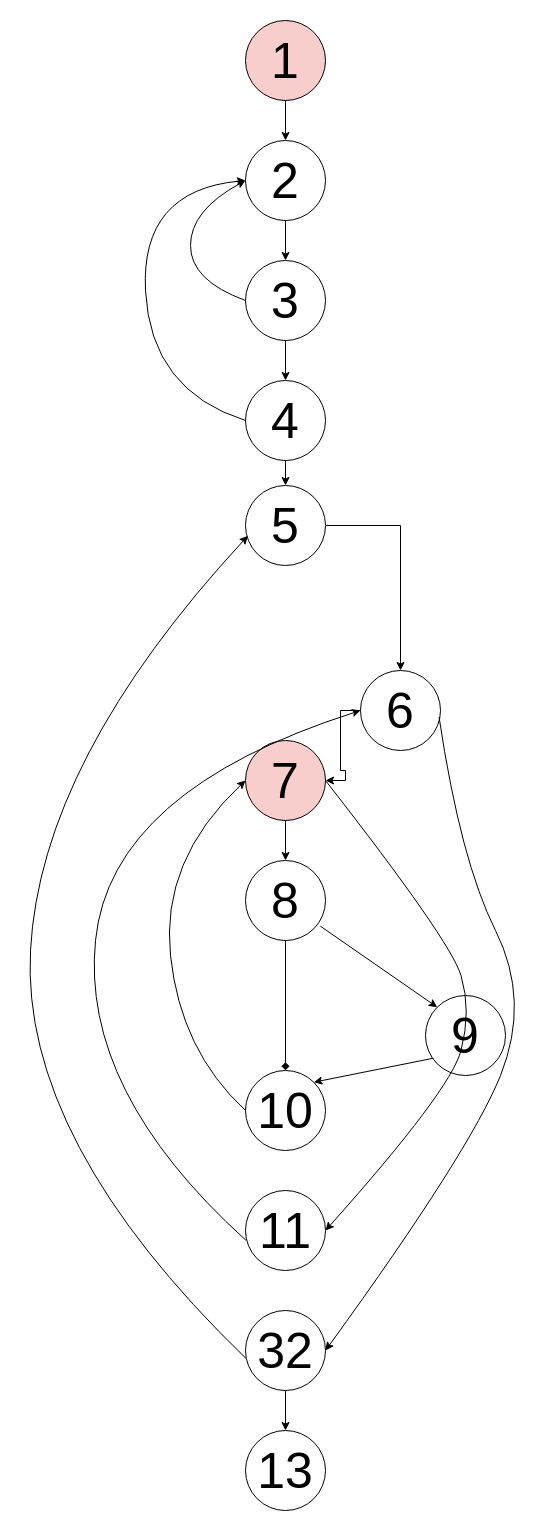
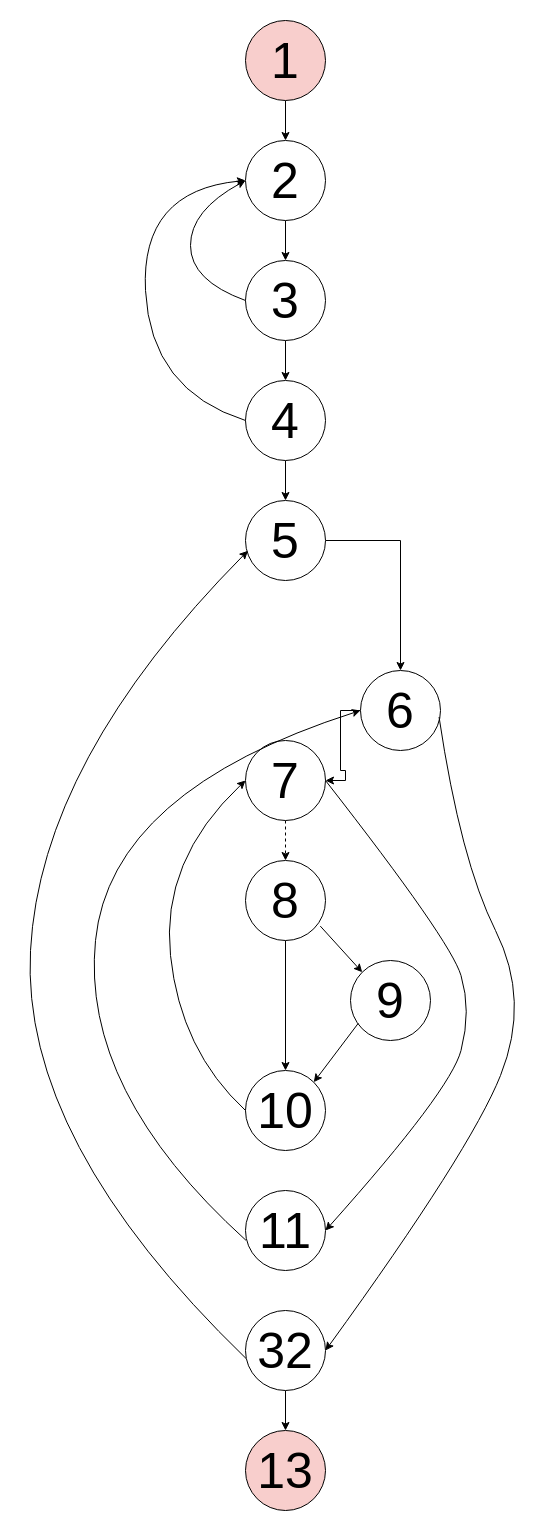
  <mxCell id="0" />
  <mxCell id="1" parent="0" />
  <mxCell id="2" value="" style="edgeStyle=orthogonalEdgeStyle;rounded=0;orthogonalLoop=1;jettySize=auto;html=1;fontSize=50;" edge="1" parent="1" source="3" target="5"><mxGeometry relative="1" as="geometry" /></mxCell>
  <mxCell id="3" value="1" style="ellipse;whiteSpace=wrap;html=1;aspect=fixed;fontSize=50;fillColor=#f8cecc;" vertex="1" parent="1"><mxGeometry x="245" y="20" width="80" height="80" as="geometry" /></mxCell>
  <mxCell id="4" value="" style="edgeStyle=orthogonalEdgeStyle;rounded=0;orthogonalLoop=1;jettySize=auto;html=1;fontSize=50;" edge="1" parent="1" source="5" target="7"><mxGeometry relative="1" as="geometry" /></mxCell>
  <mxCell id="5" value="2" style="ellipse;whiteSpace=wrap;html=1;aspect=fixed;fontSize=50;" vertex="1" parent="1"><mxGeometry x="245" y="140" width="80" height="80" as="geometry" /></mxCell>
  <mxCell id="6" value="" style="edgeStyle=orthogonalEdgeStyle;rounded=0;orthogonalLoop=1;jettySize=auto;html=1;fontSize=50;" edge="1" parent="1" source="7" target="9"><mxGeometry relative="1" as="geometry" /></mxCell>
  <mxCell id="7" value="3" style="ellipse;whiteSpace=wrap;html=1;aspect=fixed;fontSize=50;" vertex="1" parent="1"><mxGeometry x="245" y="260" width="80" height="80" as="geometry" /></mxCell>
  <mxCell id="8" value="" style="edgeStyle=orthogonalEdgeStyle;rounded=0;orthogonalLoop=1;jettySize=auto;html=1;fontSize=50;" edge="1" parent="1" source="9" target="11"><mxGeometry relative="1" as="geometry" /></mxCell>
  <mxCell id="9" value="4" style="ellipse;whiteSpace=wrap;html=1;aspect=fixed;fontSize=50;" vertex="1" parent="1"><mxGeometry x="245" y="380" width="80" height="80" as="geometry" /></mxCell>
  <mxCell id="10" value="" style="edgeStyle=orthogonalEdgeStyle;rounded=0;orthogonalLoop=1;jettySize=auto;html=1;fontSize=50;" edge="1" parent="1" source="11" target="17"><mxGeometry relative="1" as="geometry" /></mxCell>
- <mxCell id="11" value="5" style="ellipse;whiteSpace=wrap;html=1;aspect=fixed;fontSize=50;" vertex="1" parent="1"><mxGeometry x="245" y="485" width="80" height="80" as="geometry" /></mxCell>
- <mxCell id="12" value="" style="edgeStyle=orthogonalEdgeStyle;rounded=0;orthogonalLoop=1;jettySize=auto;html=1;fontSize=50;" edge="1" parent="1" source="13" target="15"><mxGeometry relative="1" as="geometry" /></mxCell>
- <mxCell id="13" value="7" style="ellipse;whiteSpace=wrap;html=1;aspect=fixed;fontSize=50;fillColor=#f8cecc;" vertex="1" parent="1"><mxGeometry x="245" y="740" width="80" height="80" as="geometry" /></mxCell>
- <mxCell id="14" style="edgeStyle=orthogonalEdgeStyle;rounded=0;orthogonalLoop=1;jettySize=auto;html=1;entryX=0.5;entryY=0;entryDx=0;entryDy=0;fontSize=50;endArrow=diamond;" edge="1" parent="1" source="15" target="19"><mxGeometry relative="1" as="geometry" /></mxCell>
+ <mxCell id="11" value="5" style="ellipse;whiteSpace=wrap;html=1;aspect=fixed;fontSize=50;" vertex="1" parent="1"><mxGeometry x="245" y="500" width="80" height="80" as="geometry" /></mxCell>
+ <mxCell id="12" value="" style="edgeStyle=orthogonalEdgeStyle;rounded=0;orthogonalLoop=1;jettySize=auto;html=1;fontSize=50;dashed=1;" edge="1" parent="1" source="13" target="15"><mxGeometry relative="1" as="geometry" /></mxCell>
+ <mxCell id="13" value="7" style="ellipse;whiteSpace=wrap;html=1;aspect=fixed;fontSize=50;" vertex="1" parent="1"><mxGeometry x="245" y="740" width="80" height="80" as="geometry" /></mxCell>
+ <mxCell id="14" style="edgeStyle=orthogonalEdgeStyle;rounded=0;orthogonalLoop=1;jettySize=auto;html=1;entryX=0.5;entryY=0;entryDx=0;entryDy=0;fontSize=50;" edge="1" parent="1" source="15" target="19"><mxGeometry relative="1" as="geometry" /></mxCell>
  <mxCell id="15" value="8" style="ellipse;whiteSpace=wrap;html=1;aspect=fixed;fontSize=50;" vertex="1" parent="1"><mxGeometry x="245" y="860" width="80" height="80" as="geometry" /></mxCell>
  <mxCell id="16" value="" style="edgeStyle=orthogonalEdgeStyle;rounded=0;orthogonalLoop=1;jettySize=auto;html=1;fontSize=50;" edge="1" parent="1" source="17" target="13"><mxGeometry relative="1" as="geometry" /></mxCell>
  <mxCell id="17" value="6" style="ellipse;whiteSpace=wrap;html=1;aspect=fixed;fontSize=50;" vertex="1" parent="1"><mxGeometry x="360" y="670" width="80" height="80" as="geometry" /></mxCell>
- <mxCell id="18" value="9" style="ellipse;whiteSpace=wrap;html=1;aspect=fixed;fontSize=50;" vertex="1" parent="1"><mxGeometry x="425" y="995" width="80" height="80" as="geometry" /></mxCell>
+ <mxCell id="18" value="9" style="ellipse;whiteSpace=wrap;html=1;aspect=fixed;fontSize=50;" vertex="1" parent="1"><mxGeometry x="350" y="960" width="80" height="80" as="geometry" /></mxCell>
  <mxCell id="19" value="10" style="ellipse;whiteSpace=wrap;html=1;aspect=fixed;fontSize=50;" vertex="1" parent="1"><mxGeometry x="245" y="1070" width="80" height="80" as="geometry" /></mxCell>
  <mxCell id="20" value="11" style="ellipse;whiteSpace=wrap;html=1;aspect=fixed;fontSize=50;" vertex="1" parent="1"><mxGeometry x="245" y="1190" width="80" height="80" as="geometry" /></mxCell>
  <mxCell id="21" style="edgeStyle=orthogonalEdgeStyle;rounded=0;orthogonalLoop=1;jettySize=auto;html=1;entryX=0.5;entryY=0;entryDx=0;entryDy=0;fontSize=50;" edge="1" parent="1" source="22" target="23"><mxGeometry relative="1" as="geometry" /></mxCell>
  <mxCell id="22" value="32" style="ellipse;whiteSpace=wrap;html=1;aspect=fixed;fontSize=50;" vertex="1" parent="1"><mxGeometry x="245" y="1310" width="80" height="80" as="geometry" /></mxCell>
- <mxCell id="23" value="13" style="ellipse;whiteSpace=wrap;html=1;aspect=fixed;fontSize=50;" vertex="1" parent="1"><mxGeometry x="245" y="1430" width="80" height="80" as="geometry" /></mxCell>
+ <mxCell id="23" value="13" style="ellipse;whiteSpace=wrap;html=1;aspect=fixed;fontSize=50;fillColor=#f8cecc;" vertex="1" parent="1"><mxGeometry x="245" y="1430" width="80" height="80" as="geometry" /></mxCell>
  <mxCell id="24" value="" style="curved=1;endArrow=classic;html=1;rounded=0;fontSize=50;exitX=0;exitY=0.5;exitDx=0;exitDy=0;entryX=0;entryY=0.5;entryDx=0;entryDy=0;" edge="1" parent="1" source="7" target="5"><mxGeometry width="50" height="50" relative="1" as="geometry"><mxPoint x="100" y="220" as="sourcePoint" /><mxPoint x="150" y="170" as="targetPoint" /><Array as="points"><mxPoint x="190" y="280" /><mxPoint x="190" y="210" /></Array></mxGeometry></mxCell>
  <mxCell id="25" value="" style="curved=1;endArrow=classic;html=1;rounded=0;fontSize=50;exitX=0;exitY=0.5;exitDx=0;exitDy=0;entryX=0;entryY=0.5;entryDx=0;entryDy=0;" edge="1" parent="1" target="5"><mxGeometry width="50" height="50" relative="1" as="geometry"><mxPoint x="245" y="420" as="sourcePoint" /><mxPoint x="245" y="300" as="targetPoint" /><Array as="points"><mxPoint x="150" y="390" /><mxPoint x="140" y="190" /></Array></mxGeometry></mxCell>
  <mxCell id="26" value="" style="curved=1;endArrow=classic;html=1;rounded=0;fontSize=50;exitX=0.982;exitY=0.582;exitDx=0;exitDy=0;exitPerimeter=0;entryX=1;entryY=0.5;entryDx=0;entryDy=0;" edge="1" parent="1" source="17" target="22"><mxGeometry width="50" height="50" relative="1" as="geometry"><mxPoint x="580" y="660" as="sourcePoint" /><mxPoint x="480" y="1160" as="targetPoint" /><Array as="points"><mxPoint x="460" y="860" /><mxPoint x="530" y="1000" /><mxPoint x="470" y="1150" /></Array></mxGeometry></mxCell>
  <mxCell id="27" value="" style="curved=1;endArrow=classic;html=1;rounded=0;fontSize=50;exitX=0.982;exitY=0.582;exitDx=0;exitDy=0;exitPerimeter=0;entryX=1;entryY=0.5;entryDx=0;entryDy=0;" edge="1" parent="1" target="20"><mxGeometry width="50" height="50" relative="1" as="geometry"><mxPoint x="325" y="780" as="sourcePoint" /><mxPoint x="326.44" y="1463.44" as="targetPoint" /><Array as="points"><mxPoint x="450" y="940" /><mxPoint x="471" y="1010" /><mxPoint x="450" y="1090" /></Array></mxGeometry></mxCell>
  <mxCell id="28" value="" style="endArrow=classic;html=1;rounded=0;fontSize=50;exitX=0.935;exitY=0.82;exitDx=0;exitDy=0;exitPerimeter=0;entryX=0;entryY=0;entryDx=0;entryDy=0;" edge="1" parent="1" source="15" target="18"><mxGeometry width="50" height="50" relative="1" as="geometry"><mxPoint x="340" y="970" as="sourcePoint" /><mxPoint x="390" y="920" as="targetPoint" /></mxGeometry></mxCell>
  <mxCell id="29" value="" style="endArrow=classic;html=1;rounded=0;fontSize=50;exitX=0.098;exitY=0.784;exitDx=0;exitDy=0;exitPerimeter=0;entryX=1;entryY=0;entryDx=0;entryDy=0;" edge="1" parent="1" source="18" target="19"><mxGeometry width="50" height="50" relative="1" as="geometry"><mxPoint x="308.08" y="1010" as="sourcePoint" /><mxPoint x="349.996" y="1056.116" as="targetPoint" /></mxGeometry></mxCell>
  <mxCell id="30" value="" style="curved=1;endArrow=classic;html=1;rounded=0;fontSize=50;exitX=0;exitY=0.5;exitDx=0;exitDy=0;entryX=0;entryY=0.5;entryDx=0;entryDy=0;" edge="1" parent="1" target="13"><mxGeometry width="50" height="50" relative="1" as="geometry"><mxPoint x="245" y="1110" as="sourcePoint" /><mxPoint x="245" y="990" as="targetPoint" /><Array as="points"><mxPoint x="180" y="1050" /><mxPoint x="160" y="860" /></Array></mxGeometry></mxCell>
  <mxCell id="31" value="" style="curved=1;endArrow=classic;html=1;rounded=0;fontSize=50;exitX=0.006;exitY=0.623;exitDx=0;exitDy=0;entryX=0;entryY=0.5;entryDx=0;entryDy=0;exitPerimeter=0;" edge="1" parent="1" source="20" target="17"><mxGeometry width="50" height="50" relative="1" as="geometry"><mxPoint x="115" y="1220" as="sourcePoint" /><mxPoint x="115" y="890" as="targetPoint" /><Array as="points"><mxPoint x="80" y="1090" /><mxPoint x="110" y="790" /></Array></mxGeometry></mxCell>
  <mxCell id="32" value="" style="curved=1;endArrow=classic;html=1;rounded=0;fontSize=50;exitX=0.006;exitY=0.599;exitDx=0;exitDy=0;entryX=0.03;entryY=0.629;entryDx=0;entryDy=0;exitPerimeter=0;entryPerimeter=0;" edge="1" parent="1" source="22" target="11"><mxGeometry width="50" height="50" relative="1" as="geometry"><mxPoint x="155.48" y="1289.92" as="sourcePoint" /><mxPoint x="155" y="710.08" as="targetPoint" /><Array as="points"><mxPoint x="20" y="1140" /><mxPoint x="40" y="760" /></Array></mxGeometry></mxCell>
